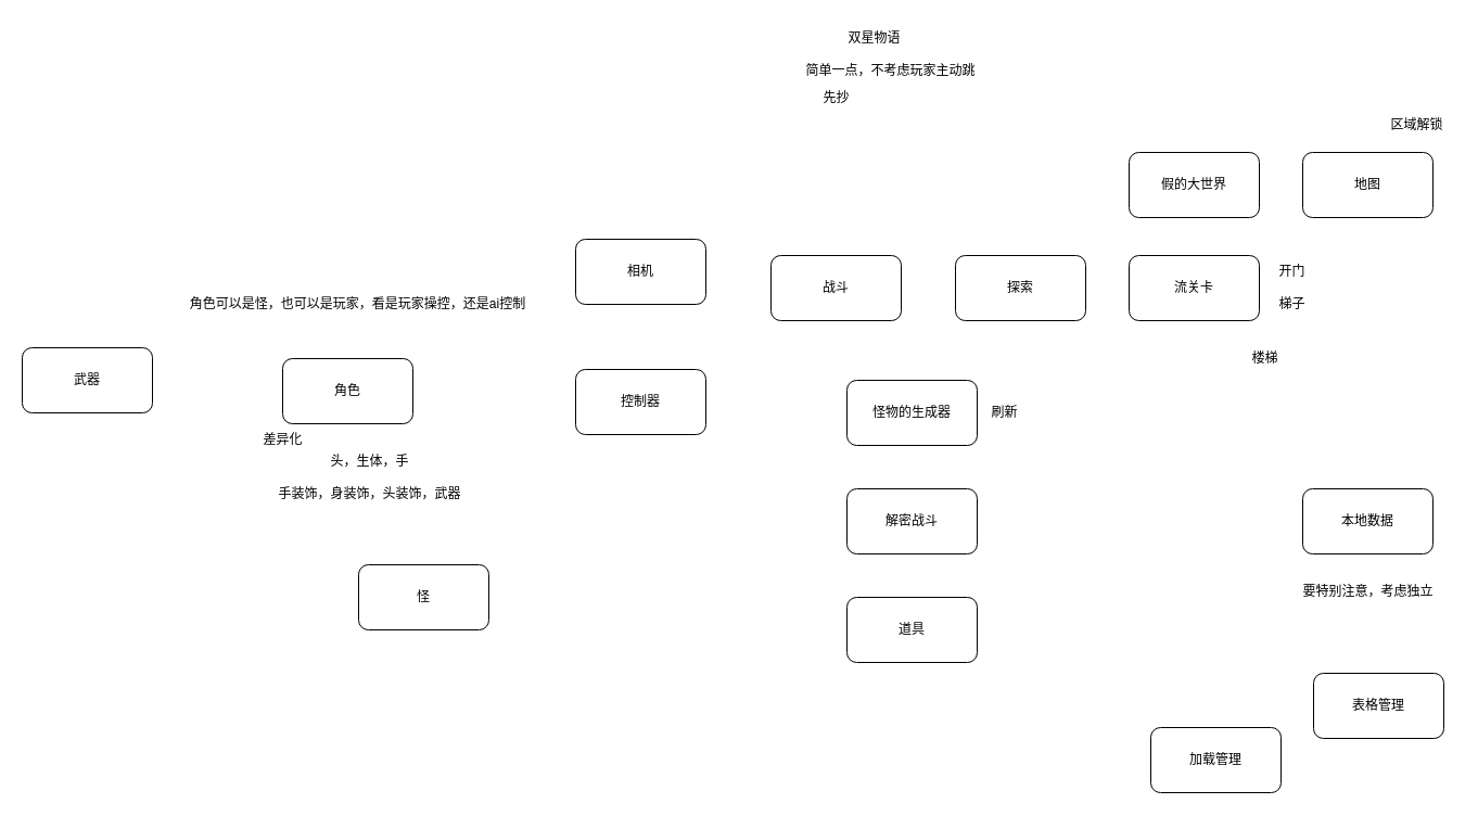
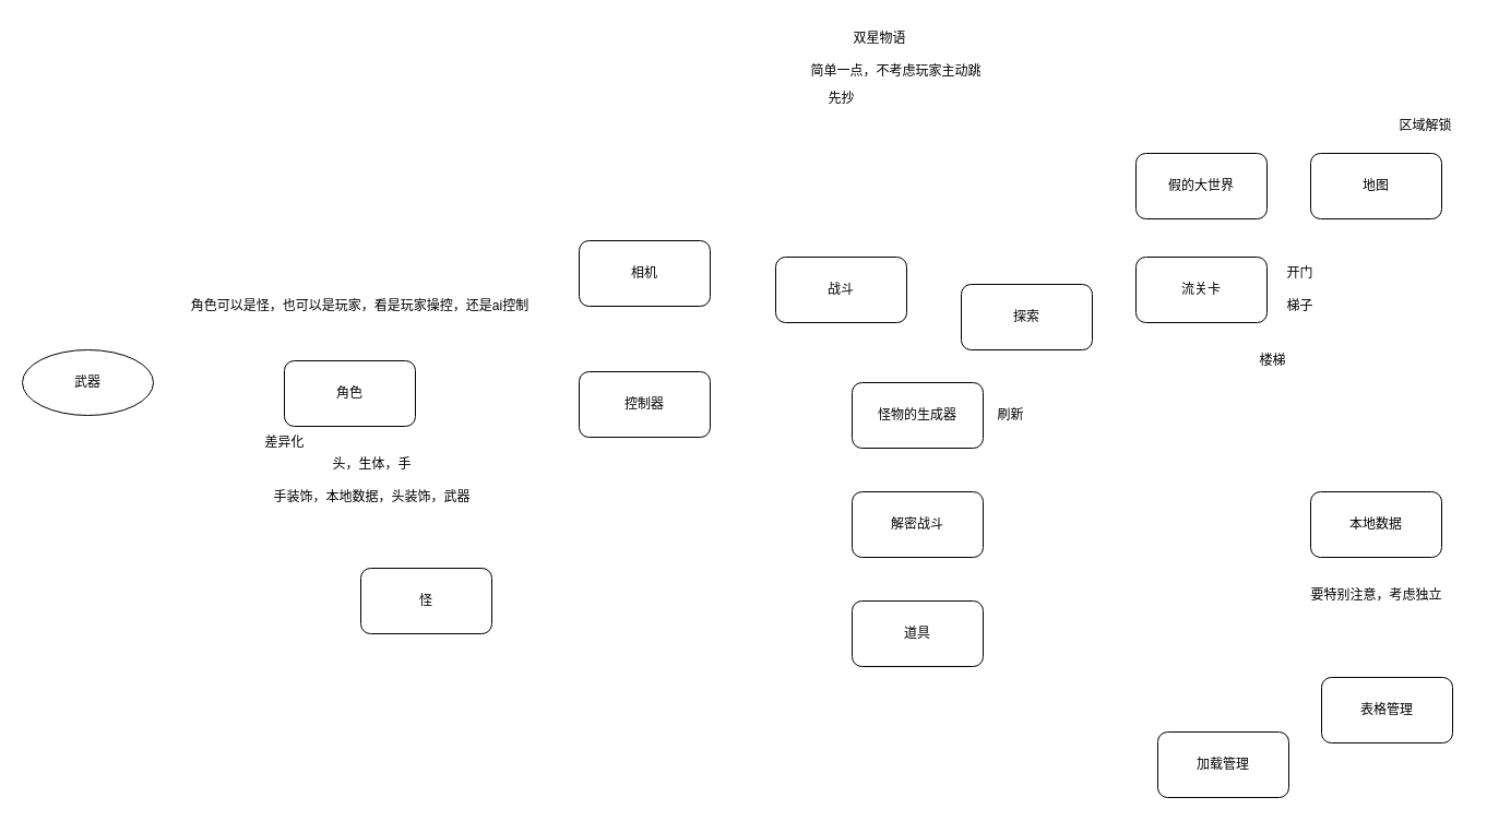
  <mxCell id="0" />
  <mxCell id="1" parent="0" />
  <mxCell id="2" value="怪物的生成器" style="rounded=1;whiteSpace=wrap;html=1;" parent="1" vertex="1"><mxGeometry x="780" y="350" width="120" height="60" as="geometry" /></mxCell>
  <mxCell id="3" value="角色" style="rounded=1;whiteSpace=wrap;html=1;" parent="1" vertex="1"><mxGeometry x="260" y="330" width="120" height="60" as="geometry" /></mxCell>
  <mxCell id="4" value="控制器" style="rounded=1;whiteSpace=wrap;html=1;" parent="1" vertex="1"><mxGeometry x="530" y="340" width="120" height="60" as="geometry" /></mxCell>
  <mxCell id="5" value="相机" style="rounded=1;whiteSpace=wrap;html=1;" parent="1" vertex="1"><mxGeometry x="530" y="220" width="120" height="60" as="geometry" /></mxCell>
  <mxCell id="6" value="差异化" style="text;html=1;align=center;verticalAlign=middle;resizable=0;points=[];autosize=1;strokeColor=none;fillColor=none;" parent="1" vertex="1"><mxGeometry x="230" y="390" width="60" height="30" as="geometry" /></mxCell>
  <mxCell id="7" value="头，生体，手" style="text;html=1;align=center;verticalAlign=middle;resizable=0;points=[];autosize=1;strokeColor=none;fillColor=none;" parent="1" vertex="1"><mxGeometry x="290" y="410" width="100" height="30" as="geometry" /></mxCell>
- <mxCell id="8" value="手装饰，身装饰，头装饰，武器" style="text;html=1;align=center;verticalAlign=middle;resizable=0;points=[];autosize=1;strokeColor=none;fillColor=none;" parent="1" vertex="1"><mxGeometry x="245" y="440" width="190" height="30" as="geometry" /></mxCell>
- <mxCell id="9" value="武器" style="rounded=1;whiteSpace=wrap;html=1;" parent="1" vertex="1"><mxGeometry x="20" y="320" width="120" height="60" as="geometry" /></mxCell>
+ <mxCell id="8" value="手装饰，本地数据，头装饰，武器" style="text;html=1;align=center;verticalAlign=middle;resizable=0;points=[];autosize=1;strokeColor=none;fillColor=none;" parent="1" vertex="1"><mxGeometry x="245" y="440" width="190" height="30" as="geometry" /></mxCell>
+ <mxCell id="9" value="武器" style="ellipse;whiteSpace=wrap;html=1;" parent="1" vertex="1"><mxGeometry x="20" y="320" width="120" height="60" as="geometry" /></mxCell>
  <mxCell id="10" value="角色可以是怪，也可以是玩家，看是玩家操控，还是ai控制" style="text;html=1;align=center;verticalAlign=middle;resizable=0;points=[];autosize=1;strokeColor=none;fillColor=none;" parent="1" vertex="1"><mxGeometry x="164" y="265" width="330" height="30" as="geometry" /></mxCell>
  <mxCell id="11" value="假的大世界" style="rounded=1;whiteSpace=wrap;html=1;" parent="1" vertex="1"><mxGeometry x="1040" y="140" width="120" height="60" as="geometry" /></mxCell>
  <mxCell id="12" value="流关卡" style="rounded=1;whiteSpace=wrap;html=1;" parent="1" vertex="1"><mxGeometry x="1040" y="235" width="120" height="60" as="geometry" /></mxCell>
  <mxCell id="13" value="地图" style="rounded=1;whiteSpace=wrap;html=1;" parent="1" vertex="1"><mxGeometry x="1200" y="140" width="120" height="60" as="geometry" /></mxCell>
  <mxCell id="14" value="刷新" style="text;html=1;align=center;verticalAlign=middle;resizable=0;points=[];autosize=1;strokeColor=none;fillColor=none;" parent="1" vertex="1"><mxGeometry x="900" y="365" width="50" height="30" as="geometry" /></mxCell>
- <mxCell id="15" value="探索" style="rounded=1;whiteSpace=wrap;html=1;" parent="1" vertex="1"><mxGeometry x="880" y="235" width="120" height="60" as="geometry" /></mxCell>
+ <mxCell id="15" value="探索" style="rounded=1;whiteSpace=wrap;html=1;" parent="1" vertex="1"><mxGeometry x="880" y="260" width="120" height="60" as="geometry" /></mxCell>
  <mxCell id="16" value="区域解锁" style="text;html=1;align=center;verticalAlign=middle;resizable=0;points=[];autosize=1;strokeColor=none;fillColor=none;" parent="1" vertex="1"><mxGeometry x="1270" y="100" width="70" height="30" as="geometry" /></mxCell>
  <mxCell id="17" value="战斗" style="rounded=1;whiteSpace=wrap;html=1;" parent="1" vertex="1"><mxGeometry x="710" y="235" width="120" height="60" as="geometry" /></mxCell>
  <mxCell id="18" value="解密战斗" style="rounded=1;whiteSpace=wrap;html=1;" parent="1" vertex="1"><mxGeometry x="780" y="450" width="120" height="60" as="geometry" /></mxCell>
  <mxCell id="19" value="道具" style="rounded=1;whiteSpace=wrap;html=1;" parent="1" vertex="1"><mxGeometry x="780" y="550" width="120" height="60" as="geometry" /></mxCell>
  <mxCell id="20" value="双星物语" style="text;html=1;align=center;verticalAlign=middle;resizable=0;points=[];autosize=1;strokeColor=none;fillColor=none;" parent="1" vertex="1"><mxGeometry x="770" y="20" width="70" height="30" as="geometry" /></mxCell>
  <mxCell id="21" value="开门" style="text;html=1;align=center;verticalAlign=middle;resizable=0;points=[];autosize=1;strokeColor=none;fillColor=none;" parent="1" vertex="1"><mxGeometry x="1165" y="235" width="50" height="30" as="geometry" /></mxCell>
  <mxCell id="22" value="梯子" style="text;html=1;align=center;verticalAlign=middle;resizable=0;points=[];autosize=1;strokeColor=none;fillColor=none;" parent="1" vertex="1"><mxGeometry x="1165" y="265" width="50" height="30" as="geometry" /></mxCell>
  <mxCell id="23" value="楼梯" style="text;html=1;align=center;verticalAlign=middle;resizable=0;points=[];autosize=1;strokeColor=none;fillColor=none;" parent="1" vertex="1"><mxGeometry x="1140" y="315" width="50" height="30" as="geometry" /></mxCell>
  <mxCell id="24" value="简单一点，不考虑玩家主动跳" style="text;html=1;align=center;verticalAlign=middle;resizable=0;points=[];autosize=1;strokeColor=none;fillColor=none;" parent="1" vertex="1"><mxGeometry x="730" y="50" width="180" height="30" as="geometry" /></mxCell>
  <mxCell id="25" value="本地数据" style="rounded=1;whiteSpace=wrap;html=1;" parent="1" vertex="1"><mxGeometry x="1200" y="450" width="120" height="60" as="geometry" /></mxCell>
  <mxCell id="26" value="要特别注意，考虑独立" style="text;html=1;align=center;verticalAlign=middle;resizable=0;points=[];autosize=1;strokeColor=none;fillColor=none;" parent="1" vertex="1"><mxGeometry x="1190" y="530" width="140" height="30" as="geometry" /></mxCell>
  <mxCell id="27" value="先抄" style="text;html=1;align=center;verticalAlign=middle;resizable=0;points=[];autosize=1;strokeColor=none;fillColor=none;" parent="1" vertex="1"><mxGeometry x="745" y="75" width="50" height="30" as="geometry" /></mxCell>
  <mxCell id="28" value="怪" style="rounded=1;whiteSpace=wrap;html=1;" parent="1" vertex="1"><mxGeometry x="330" y="520" width="120" height="60" as="geometry" /></mxCell>
  <mxCell id="29" value="加载管理" style="rounded=1;whiteSpace=wrap;html=1;" vertex="1" parent="1"><mxGeometry x="1060" y="670" width="120" height="60" as="geometry" /></mxCell>
  <mxCell id="30" value="表格管理" style="rounded=1;whiteSpace=wrap;html=1;" vertex="1" parent="1"><mxGeometry x="1210" y="620" width="120" height="60" as="geometry" /></mxCell>
